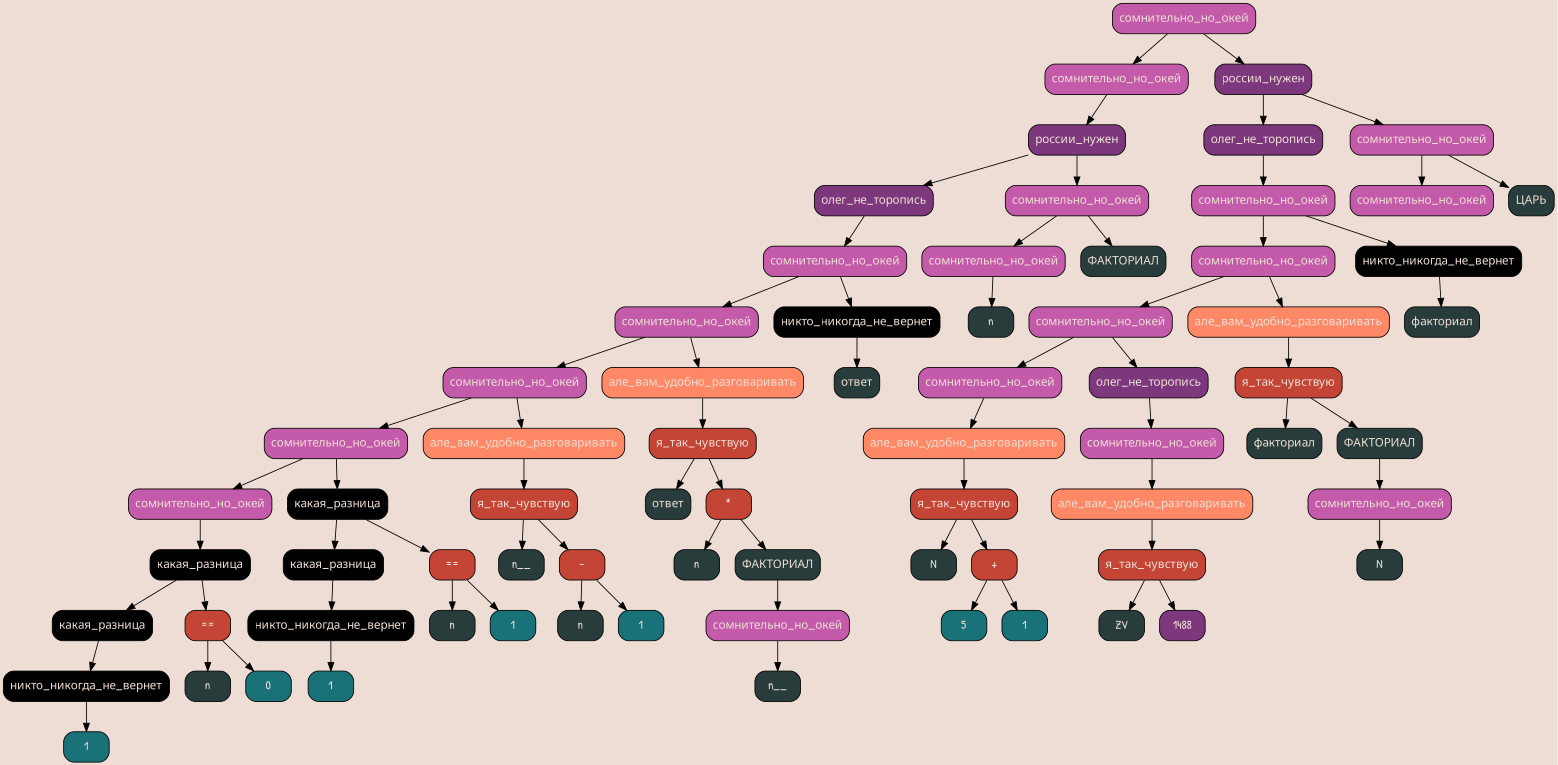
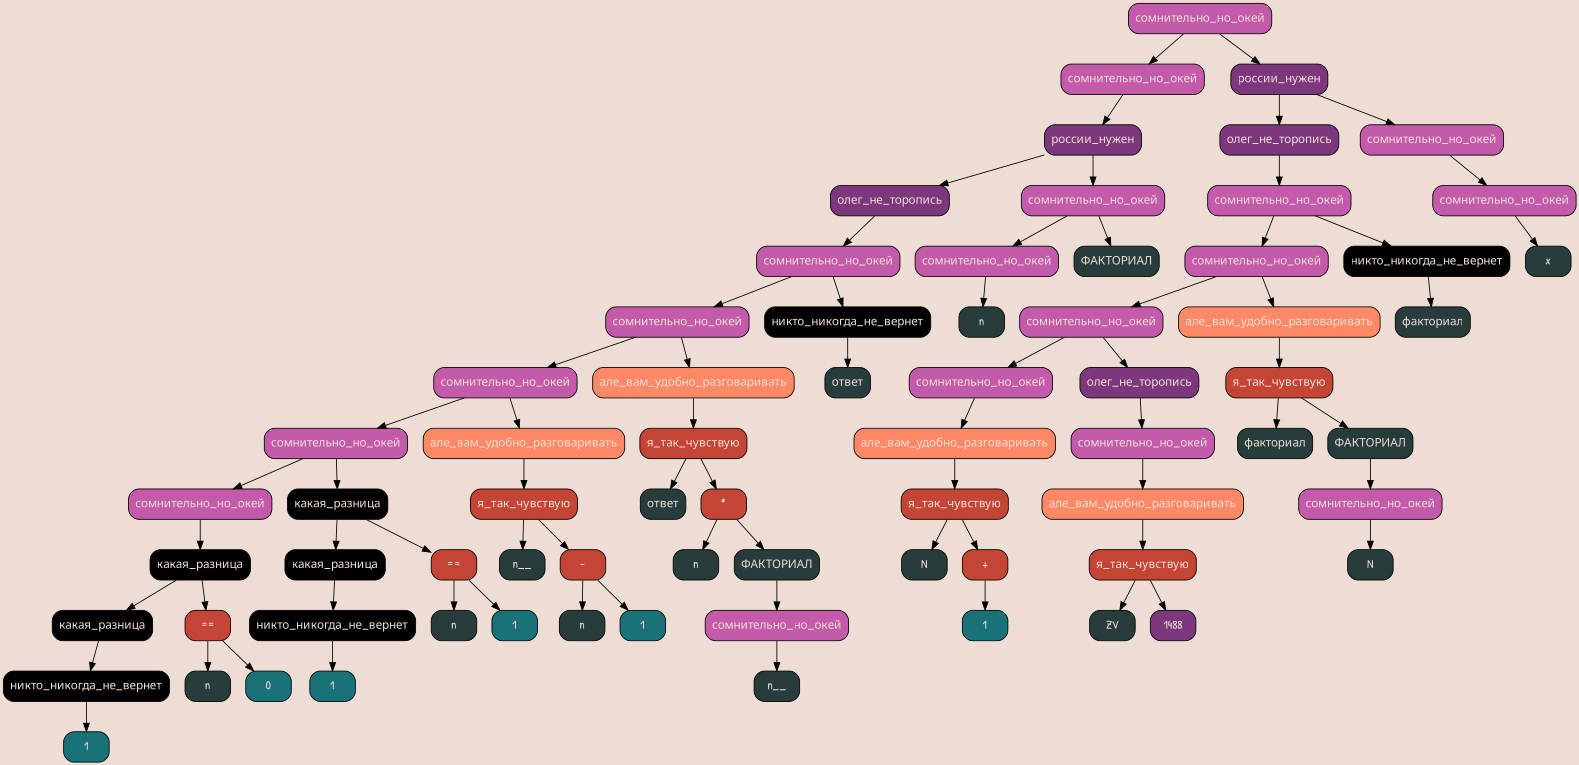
  digraph {
    bgcolor="#EDDDD4"
    fontname="Patrick Hand"
    node [fillcolor="#283D3B" fontcolor="#EDDDD4" fontname="Patrick Hand" shape=rectangle style="filled, rounded"]
    edge [fontname="Patrick Hand"]
    n1 [fillcolor="#C45BAA" label="сомнительно_но_окей"]
    n2 [fillcolor="#C45BAA" label="сомнительно_но_окей"]
    n3 [fillcolor="#7D387D" label="россии_нужен"]
    n4 [fillcolor="#7D387D" label="россии_нужен"]
    n5 [fillcolor="#7D387D" label="олег_не_торопись"]
    n6 [fillcolor="#C45BAA" label="сомнительно_но_окей"]
    n7 [fillcolor="#7D387D" label="олег_не_торопись"]
    n8 [fillcolor="#C45BAA" label="сомнительно_но_окей"]
    n9 [fillcolor="#C45BAA" label="сомнительно_но_окей"]
    n10 [fillcolor="#C45BAA" label="сомнительно_но_окей"]
    n11 [label="ФАКТОРИАЛ"]
    n12 [fillcolor="#C45BAA" label="сомнительно_но_окей"]
    n13 [fillcolor="#000000" label="никто_никогда_не_вернет"]
    n14 [fillcolor="#C45BAA" label="сомнительно_но_окей"]
    n15 [fillcolor="#FF8966" label="але_вам_удобно_разговаривать"]
    n16 [label="ответ"]
    n17 [fillcolor="#C45BAA" label="сомнительно_но_окей"]
    n18 [fillcolor="#FF8966" label="але_вам_удобно_разговаривать"]
    n19 [fillcolor="#C44536" label="я_так_чувствую"]
    n20 [fillcolor="#C45BAA" label="сомнительно_но_окей"]
    n21 [fillcolor="#000000" label="какая_разница"]
    n22 [fillcolor="#C44536" label="я_так_чувствую"]
    n23 [fillcolor="#000000" label="какая_разница"]
    n24 [fillcolor="#000000" label="какая_разница"]
    n25 [fillcolor="#C44536" label="=="]
    n26 [fillcolor="#000000" label="какая_разница"]
    n27 [fillcolor="#C44536" label="=="]
    n28 [fillcolor="#000000" label="никто_никогда_не_вернет"]
    n29 [label=n]
    n30 [fillcolor="#197278" label=0]
    n31 [fillcolor="#197278" label=1]
    n32 [fillcolor="#000000" label="никто_никогда_не_вернет"]
    n33 [label=n]
    n34 [fillcolor="#197278" label=1]
    n35 [fillcolor="#197278" label=1]
    n36 [label=n__]
    n37 [fillcolor="#C44536" label="-"]
    n38 [label=n]
    n39 [fillcolor="#197278" label=1]
    n40 [label="ответ"]
    n41 [fillcolor="#C44536" label="*"]
    n42 [label=n]
    n43 [label="ФАКТОРИАЛ"]
    n44 [fillcolor="#C45BAA" label="сомнительно_но_окей"]
    n45 [label=n__]
    n46 [label=n]
    n47 [fillcolor="#C45BAA" label="сомнительно_но_окей"]
    n48 [fillcolor="#C45BAA" label="сомнительно_но_окей"]
-   n49 [label="ЦАРЬ"]
    n50 [fillcolor="#C45BAA" label="сомнительно_но_окей"]
    n51 [fillcolor="#000000" label="никто_никогда_не_вернет"]
    n52 [fillcolor="#C45BAA" label="сомнительно_но_окей"]
    n53 [fillcolor="#FF8966" label="але_вам_удобно_разговаривать"]
    n54 [label="факториал"]
    n55 [fillcolor="#C45BAA" label="сомнительно_но_окей"]
    n56 [fillcolor="#7D387D" label="олег_не_торопись"]
    n57 [fillcolor="#C44536" label="я_так_чувствую"]
    n58 [fillcolor="#FF8966" label="але_вам_удобно_разговаривать"]
    n59 [fillcolor="#C45BAA" label="сомнительно_но_окей"]
    n60 [fillcolor="#C44536" label="я_так_чувствую"]
    n61 [label=N]
    n62 [fillcolor="#C44536" label="+"]
-   n63 [fillcolor="#197278" label=5]
    n64 [fillcolor="#197278" label=1]
    n65 [fillcolor="#FF8966" label="але_вам_удобно_разговаривать"]
    n66 [fillcolor="#C44536" label="я_так_чувствую"]
    n67 [label=ZV]
    n68 [fillcolor="#7D387D" label=1488]
    n69 [label="факториал"]
    n70 [label="ФАКТОРИАЛ"]
    n71 [fillcolor="#C45BAA" label="сомнительно_но_окей"]
    n72 [label=N]
+   n73 [label=x]
    n1 -> n2
    n1 -> n3
    n2 -> n4
    n3 -> n5
    n3 -> n6
    n4 -> n7
    n4 -> n8
    n5 -> n47
    n6 -> n48
-   n6 -> n49
    n7 -> n9
    n8 -> n10
    n8 -> n11
    n9 -> n12
    n9 -> n13
    n10 -> n46
    n12 -> n14
    n12 -> n15
    n13 -> n16
    n14 -> n17
    n14 -> n18
    n15 -> n19
    n17 -> n20
    n17 -> n21
    n18 -> n22
    n19 -> n40
    n19 -> n41
    n20 -> n23
    n21 -> n24
    n21 -> n25
    n22 -> n36
    n22 -> n37
    n23 -> n26
    n23 -> n27
    n24 -> n32
    n25 -> n33
    n25 -> n34
    n26 -> n28
    n27 -> n29
    n27 -> n30
    n28 -> n31
    n32 -> n35
    n37 -> n38
    n37 -> n39
    n41 -> n42
    n41 -> n43
    n43 -> n44
    n44 -> n45
    n47 -> n50
    n47 -> n51
+   n48 -> n73
    n50 -> n52
    n50 -> n53
    n51 -> n54
    n52 -> n55
    n52 -> n56
    n53 -> n57
    n55 -> n58
    n56 -> n59
    n57 -> n69
    n57 -> n70
    n58 -> n60
    n59 -> n65
    n60 -> n61
    n60 -> n62
-   n62 -> n63
    n62 -> n64
    n65 -> n66
    n66 -> n67
    n66 -> n68
    n70 -> n71
    n71 -> n72
  }
